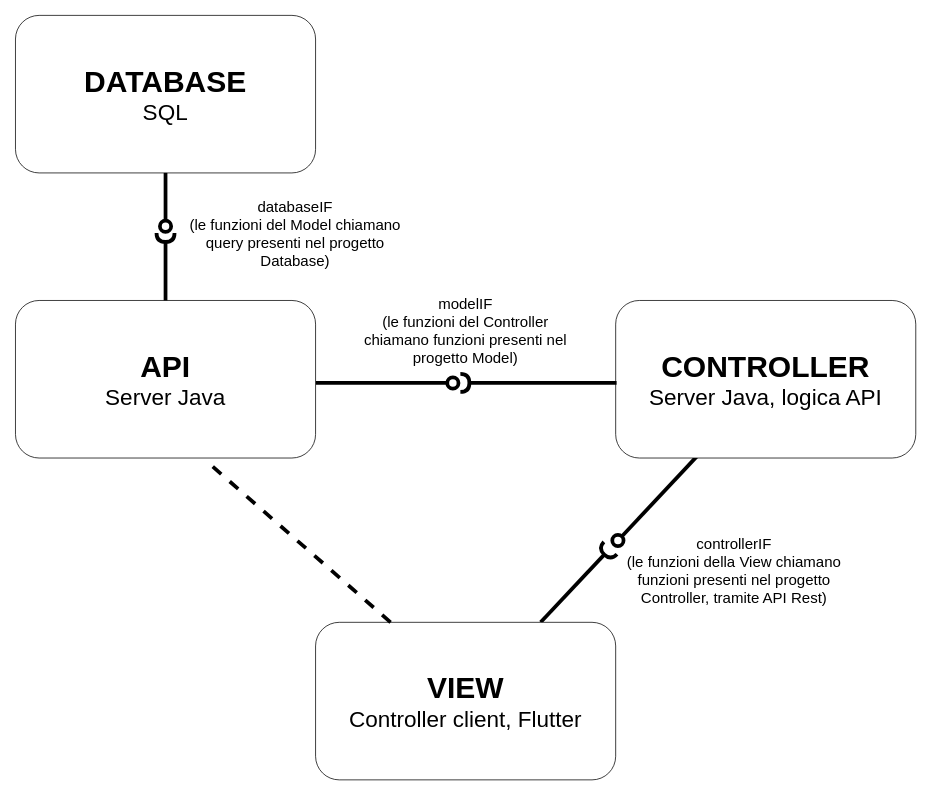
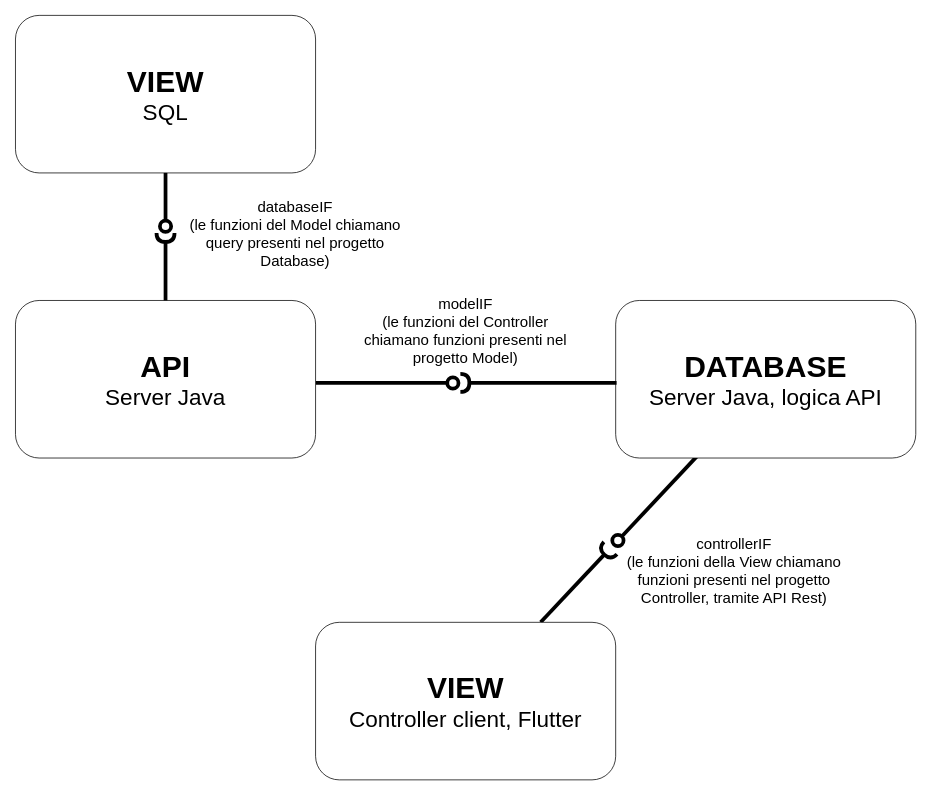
  <mxCell id="0" />
  <mxCell id="1" parent="0" />
- <mxCell id="2" value="&lt;font style=&quot;font-size: 40px;&quot;&gt;&lt;b&gt;DATABASE&lt;/b&gt;&lt;/font&gt;&lt;div&gt;&lt;span style=&quot;font-size: 30px;&quot;&gt;SQL&lt;/span&gt;&lt;/div&gt;" style="rounded=1;whiteSpace=wrap;html=1;" parent="1" vertex="1"><mxGeometry x="20" y="20" width="400" height="210" as="geometry" /></mxCell>
+ <mxCell id="2" value="&lt;font style=&quot;font-size: 40px;&quot;&gt;&lt;b&gt;VIEW&lt;/b&gt;&lt;/font&gt;&lt;div&gt;&lt;span style=&quot;font-size: 30px;&quot;&gt;SQL&lt;/span&gt;&lt;/div&gt;" style="rounded=1;whiteSpace=wrap;html=1;" parent="1" vertex="1"><mxGeometry x="20" y="20" width="400" height="210" as="geometry" /></mxCell>
  <mxCell id="3" value="" style="rounded=0;orthogonalLoop=1;jettySize=auto;html=1;endArrow=halfCircle;endFill=0;endSize=6;strokeWidth=5;sketch=0;exitX=0.75;exitY=0;exitDx=0;exitDy=0;" parent="1" source="8" edge="1"><mxGeometry relative="1" as="geometry"><mxPoint x="833" y="710" as="sourcePoint" /><mxPoint x="813" y="730" as="targetPoint" /></mxGeometry></mxCell>
  <mxCell id="4" value="" style="rounded=0;orthogonalLoop=1;jettySize=auto;html=1;endArrow=oval;endFill=0;sketch=0;sourcePerimeterSpacing=0;targetPerimeterSpacing=0;endSize=15;strokeWidth=5;exitX=0.273;exitY=0.985;exitDx=0;exitDy=0;exitPerimeter=0;" parent="1" source="7" edge="1"><mxGeometry relative="1" as="geometry"><mxPoint x="923" y="610" as="sourcePoint" /><mxPoint x="823" y="720" as="targetPoint" /></mxGeometry></mxCell>
  <mxCell id="5" value="" style="ellipse;whiteSpace=wrap;html=1;align=center;aspect=fixed;fillColor=none;strokeColor=none;resizable=0;perimeter=centerPerimeter;rotatable=0;allowArrows=0;points=[];outlineConnect=1;" parent="1" vertex="1"><mxGeometry x="818" y="660" width="10" height="10" as="geometry" /></mxCell>
  <mxCell id="6" value="&lt;font style=&quot;font-size: 20px;&quot;&gt;controllerIF&lt;/font&gt;&lt;div&gt;&lt;span style=&quot;font-size: 20px;&quot;&gt;(le funzioni della View chiamano funzioni presenti nel progetto Controller, tramite API Rest)&lt;/span&gt;&lt;/div&gt;" style="text;html=1;align=center;verticalAlign=middle;whiteSpace=wrap;rounded=0;" parent="1" vertex="1"><mxGeometry x="828" y="710" width="300" height="100" as="geometry" /></mxCell>
- <mxCell id="7" value="&lt;font style=&quot;font-size: 40px;&quot;&gt;&lt;b&gt;CONTROLLER&lt;/b&gt;&lt;/font&gt;&lt;div&gt;&lt;font style=&quot;font-size: 30px;&quot;&gt;Server Java, logica API&lt;/font&gt;&lt;/div&gt;" style="rounded=1;whiteSpace=wrap;html=1;" parent="1" vertex="1"><mxGeometry x="820" y="400" width="400" height="210" as="geometry" /></mxCell>
+ <mxCell id="7" value="&lt;font style=&quot;font-size: 40px;&quot;&gt;&lt;b&gt;DATABASE&lt;/b&gt;&lt;/font&gt;&lt;div&gt;&lt;font style=&quot;font-size: 30px;&quot;&gt;Server Java, logica API&lt;/font&gt;&lt;/div&gt;" style="rounded=1;whiteSpace=wrap;html=1;" parent="1" vertex="1"><mxGeometry x="820" y="400" width="400" height="210" as="geometry" /></mxCell>
  <mxCell id="8" value="&lt;font style=&quot;font-size: 40px;&quot;&gt;&lt;b&gt;VIEW&lt;/b&gt;&lt;/font&gt;&lt;div&gt;&lt;span style=&quot;font-size: 30px;&quot;&gt;Controller client, Flutter&lt;/span&gt;&lt;/div&gt;" style="rounded=1;whiteSpace=wrap;html=1;" parent="1" vertex="1"><mxGeometry x="420" y="829" width="400" height="210" as="geometry" /></mxCell>
  <mxCell id="9" value="&lt;font style=&quot;font-size: 40px;&quot;&gt;&lt;b&gt;API&lt;/b&gt;&lt;/font&gt;&lt;div&gt;&lt;font style=&quot;font-size: 30px;&quot;&gt;Server Java&lt;/font&gt;&lt;/div&gt;" style="rounded=1;whiteSpace=wrap;html=1;" parent="1" vertex="1"><mxGeometry x="20" y="400" width="400" height="210" as="geometry" /></mxCell>
  <mxCell id="10" value="" style="rounded=0;orthogonalLoop=1;jettySize=auto;html=1;endArrow=halfCircle;endFill=0;endSize=6;strokeWidth=5;sketch=0;exitX=0.003;exitY=0.523;exitDx=0;exitDy=0;exitPerimeter=0;" parent="1" source="7" edge="1"><mxGeometry relative="1" as="geometry"><mxPoint x="813" y="699" as="sourcePoint" /><mxPoint x="613" y="510" as="targetPoint" /></mxGeometry></mxCell>
  <mxCell id="11" value="" style="rounded=0;orthogonalLoop=1;jettySize=auto;html=1;endArrow=oval;endFill=0;sketch=0;sourcePerimeterSpacing=0;targetPerimeterSpacing=0;endSize=15;exitX=1.001;exitY=0.523;exitDx=0;exitDy=0;strokeWidth=5;exitPerimeter=0;" parent="1" source="9" edge="1"><mxGeometry relative="1" as="geometry"><mxPoint x="530" y="480" as="sourcePoint" /><mxPoint x="603" y="510" as="targetPoint" /></mxGeometry></mxCell>
  <mxCell id="12" value="&lt;span style=&quot;font-size: 20px;&quot;&gt;modelIF&lt;/span&gt;&lt;br&gt;&lt;div&gt;&lt;font style=&quot;font-size: 20px;&quot;&gt;(le funzioni del Controller chiamano funzioni presenti nel progetto Model)&lt;/font&gt;&lt;/div&gt;" style="text;html=1;align=center;verticalAlign=middle;whiteSpace=wrap;rounded=0;" parent="1" vertex="1"><mxGeometry x="470" y="390" width="300" height="100" as="geometry" /></mxCell>
  <mxCell id="13" value="" style="rounded=0;orthogonalLoop=1;jettySize=auto;html=1;endArrow=halfCircle;endFill=0;endSize=6;strokeWidth=5;sketch=0;exitX=0.5;exitY=0;exitDx=0;exitDy=0;" parent="1" source="9" edge="1"><mxGeometry relative="1" as="geometry"><mxPoint x="611" y="360" as="sourcePoint" /><mxPoint x="220" y="310" as="targetPoint" /></mxGeometry></mxCell>
  <mxCell id="14" value="" style="rounded=0;orthogonalLoop=1;jettySize=auto;html=1;endArrow=oval;endFill=0;sketch=0;sourcePerimeterSpacing=0;targetPerimeterSpacing=0;endSize=15;strokeWidth=5;exitX=0.5;exitY=1;exitDx=0;exitDy=0;" parent="1" source="2" edge="1"><mxGeometry relative="1" as="geometry"><mxPoint x="216" y="231" as="sourcePoint" /><mxPoint x="220" y="301" as="targetPoint" /></mxGeometry></mxCell>
  <mxCell id="15" value="&lt;span style=&quot;font-size: 20px;&quot;&gt;databaseIF&lt;/span&gt;&lt;br&gt;&lt;div&gt;&lt;font style=&quot;font-size: 20px;&quot;&gt;(le funzioni del Model chiamano query presenti nel progetto Database)&lt;/font&gt;&lt;/div&gt;" style="text;html=1;align=center;verticalAlign=middle;whiteSpace=wrap;rounded=0;" parent="1" vertex="1"><mxGeometry x="243" y="260" width="300" height="100" as="geometry" /></mxCell>
- <mxCell id="16" value="" style="endArrow=none;dashed=1;html=1;rounded=0;exitX=0.25;exitY=0;exitDx=0;exitDy=0;entryX=0.637;entryY=1.021;entryDx=0;entryDy=0;entryPerimeter=0;strokeWidth=5;" edge="1" parent="1" source="8" target="9"><mxGeometry width="50" height="50" relative="1" as="geometry"><mxPoint x="563" y="680" as="sourcePoint" /><mxPoint x="613" y="630" as="targetPoint" /></mxGeometry></mxCell>
